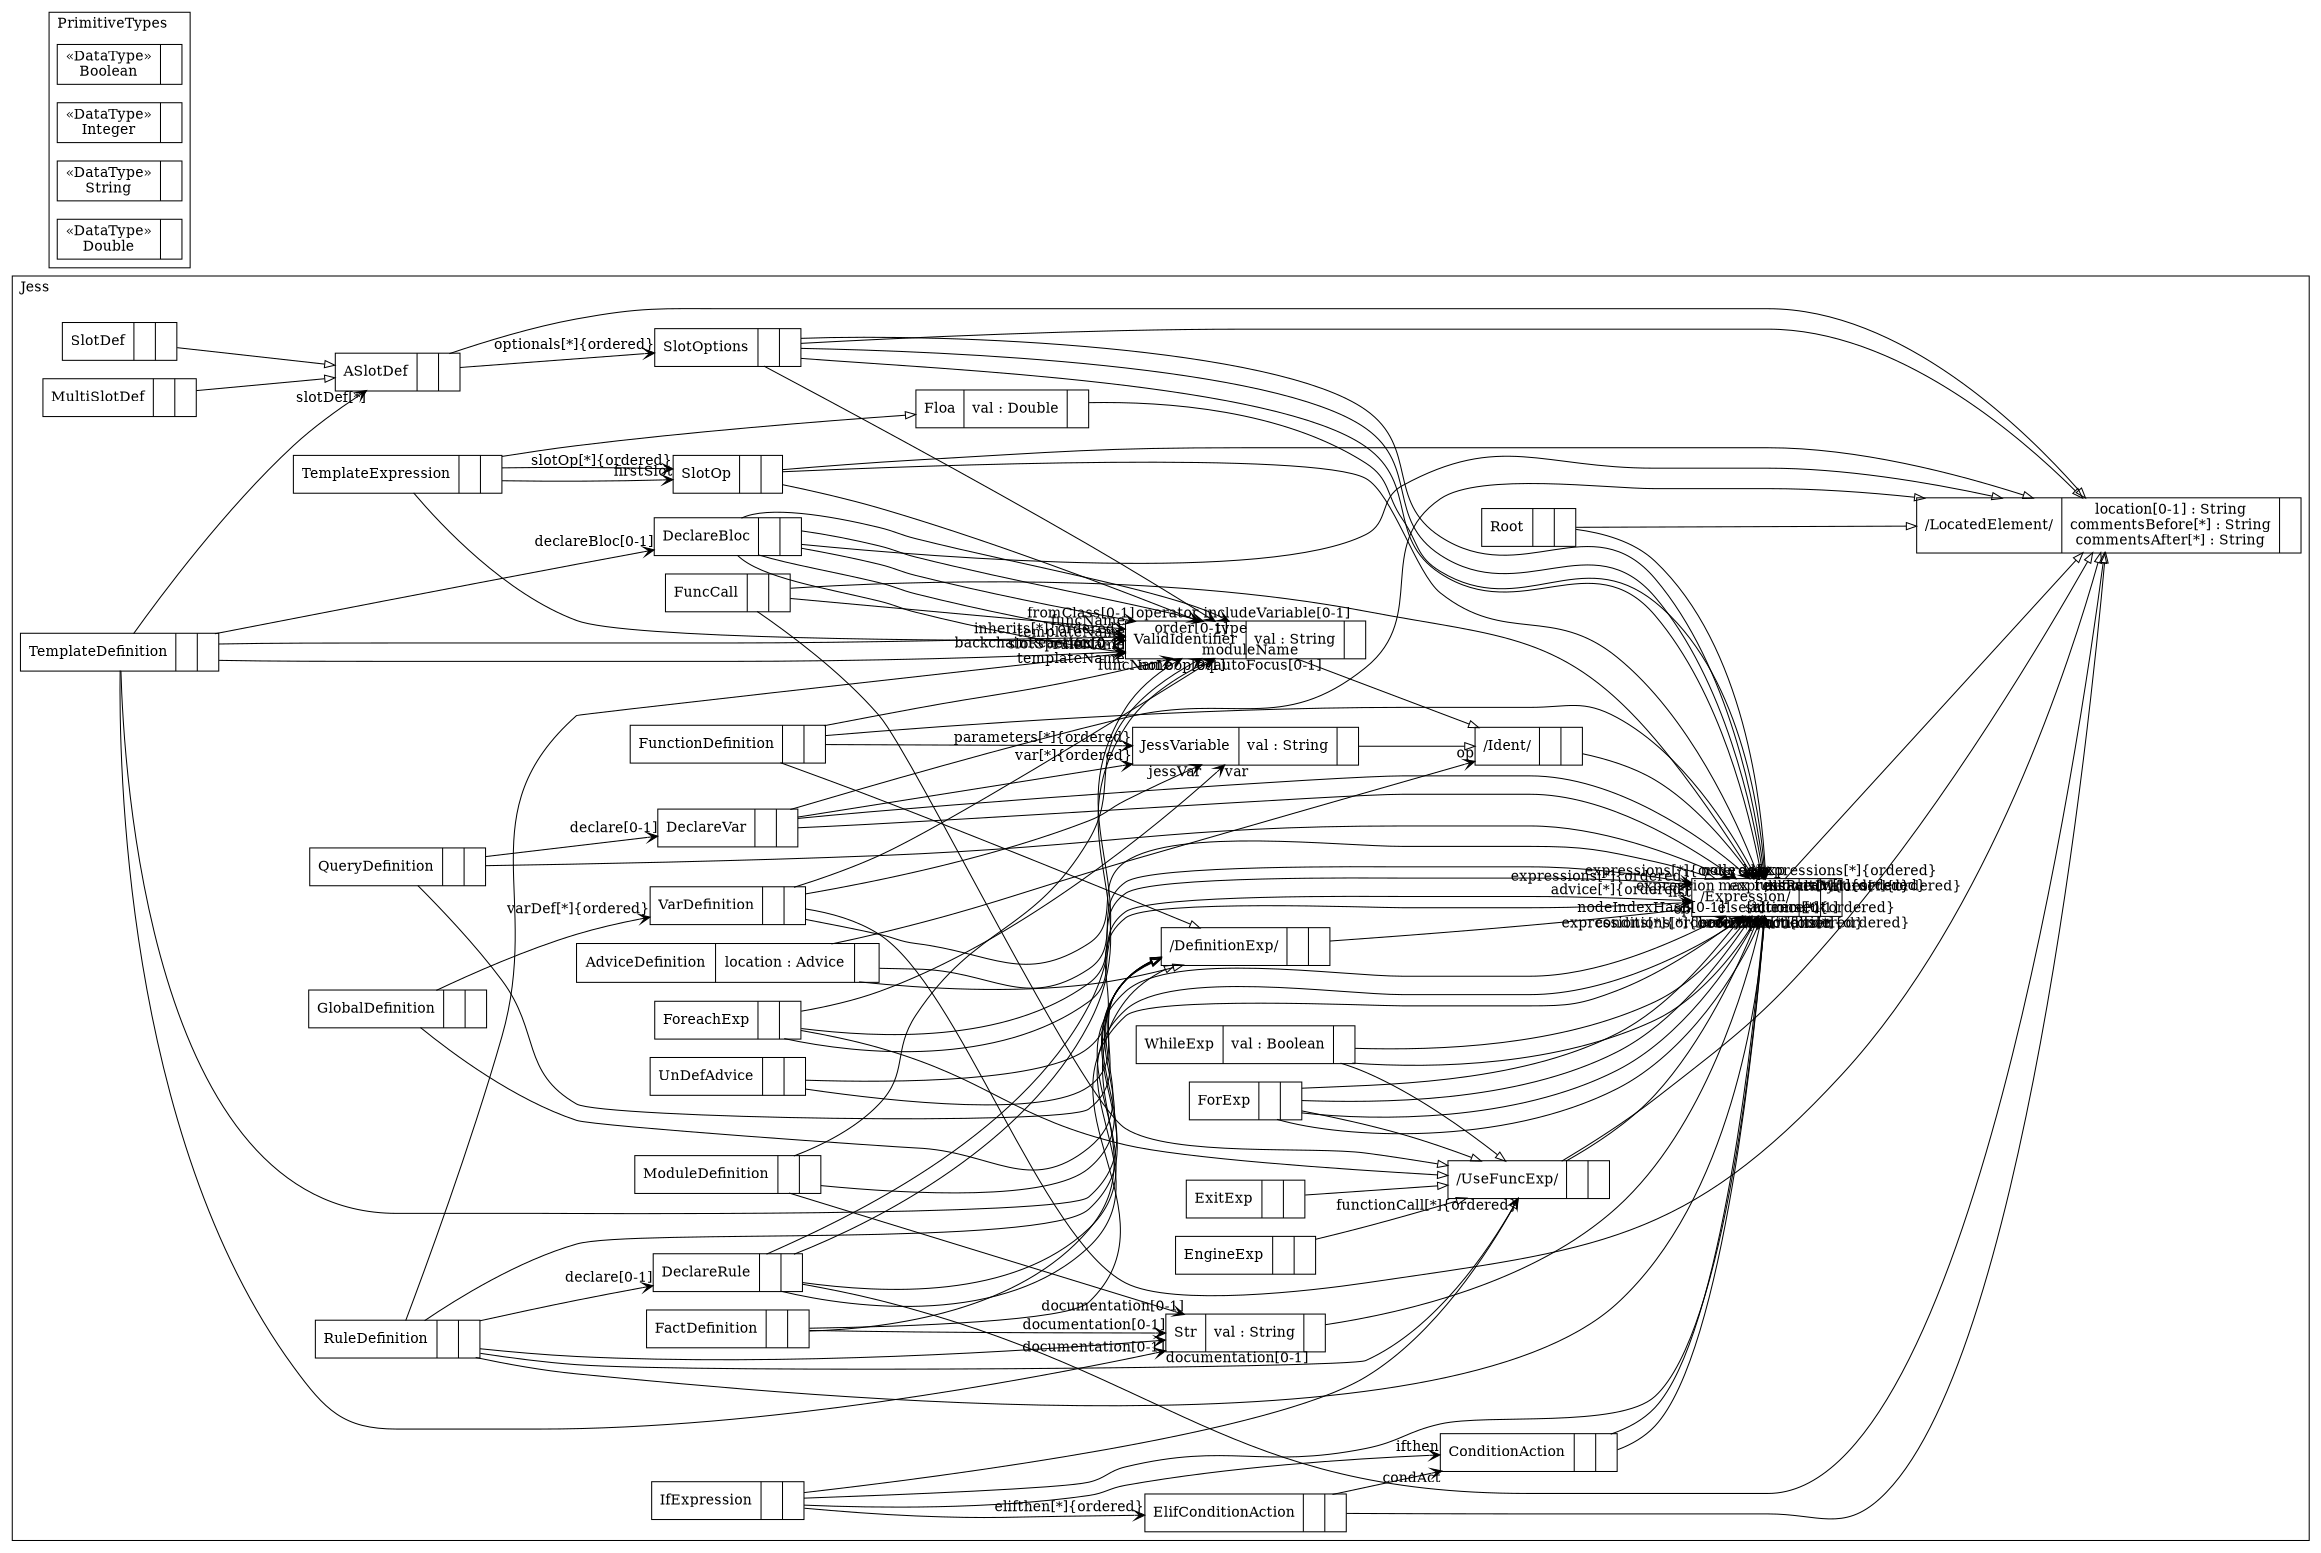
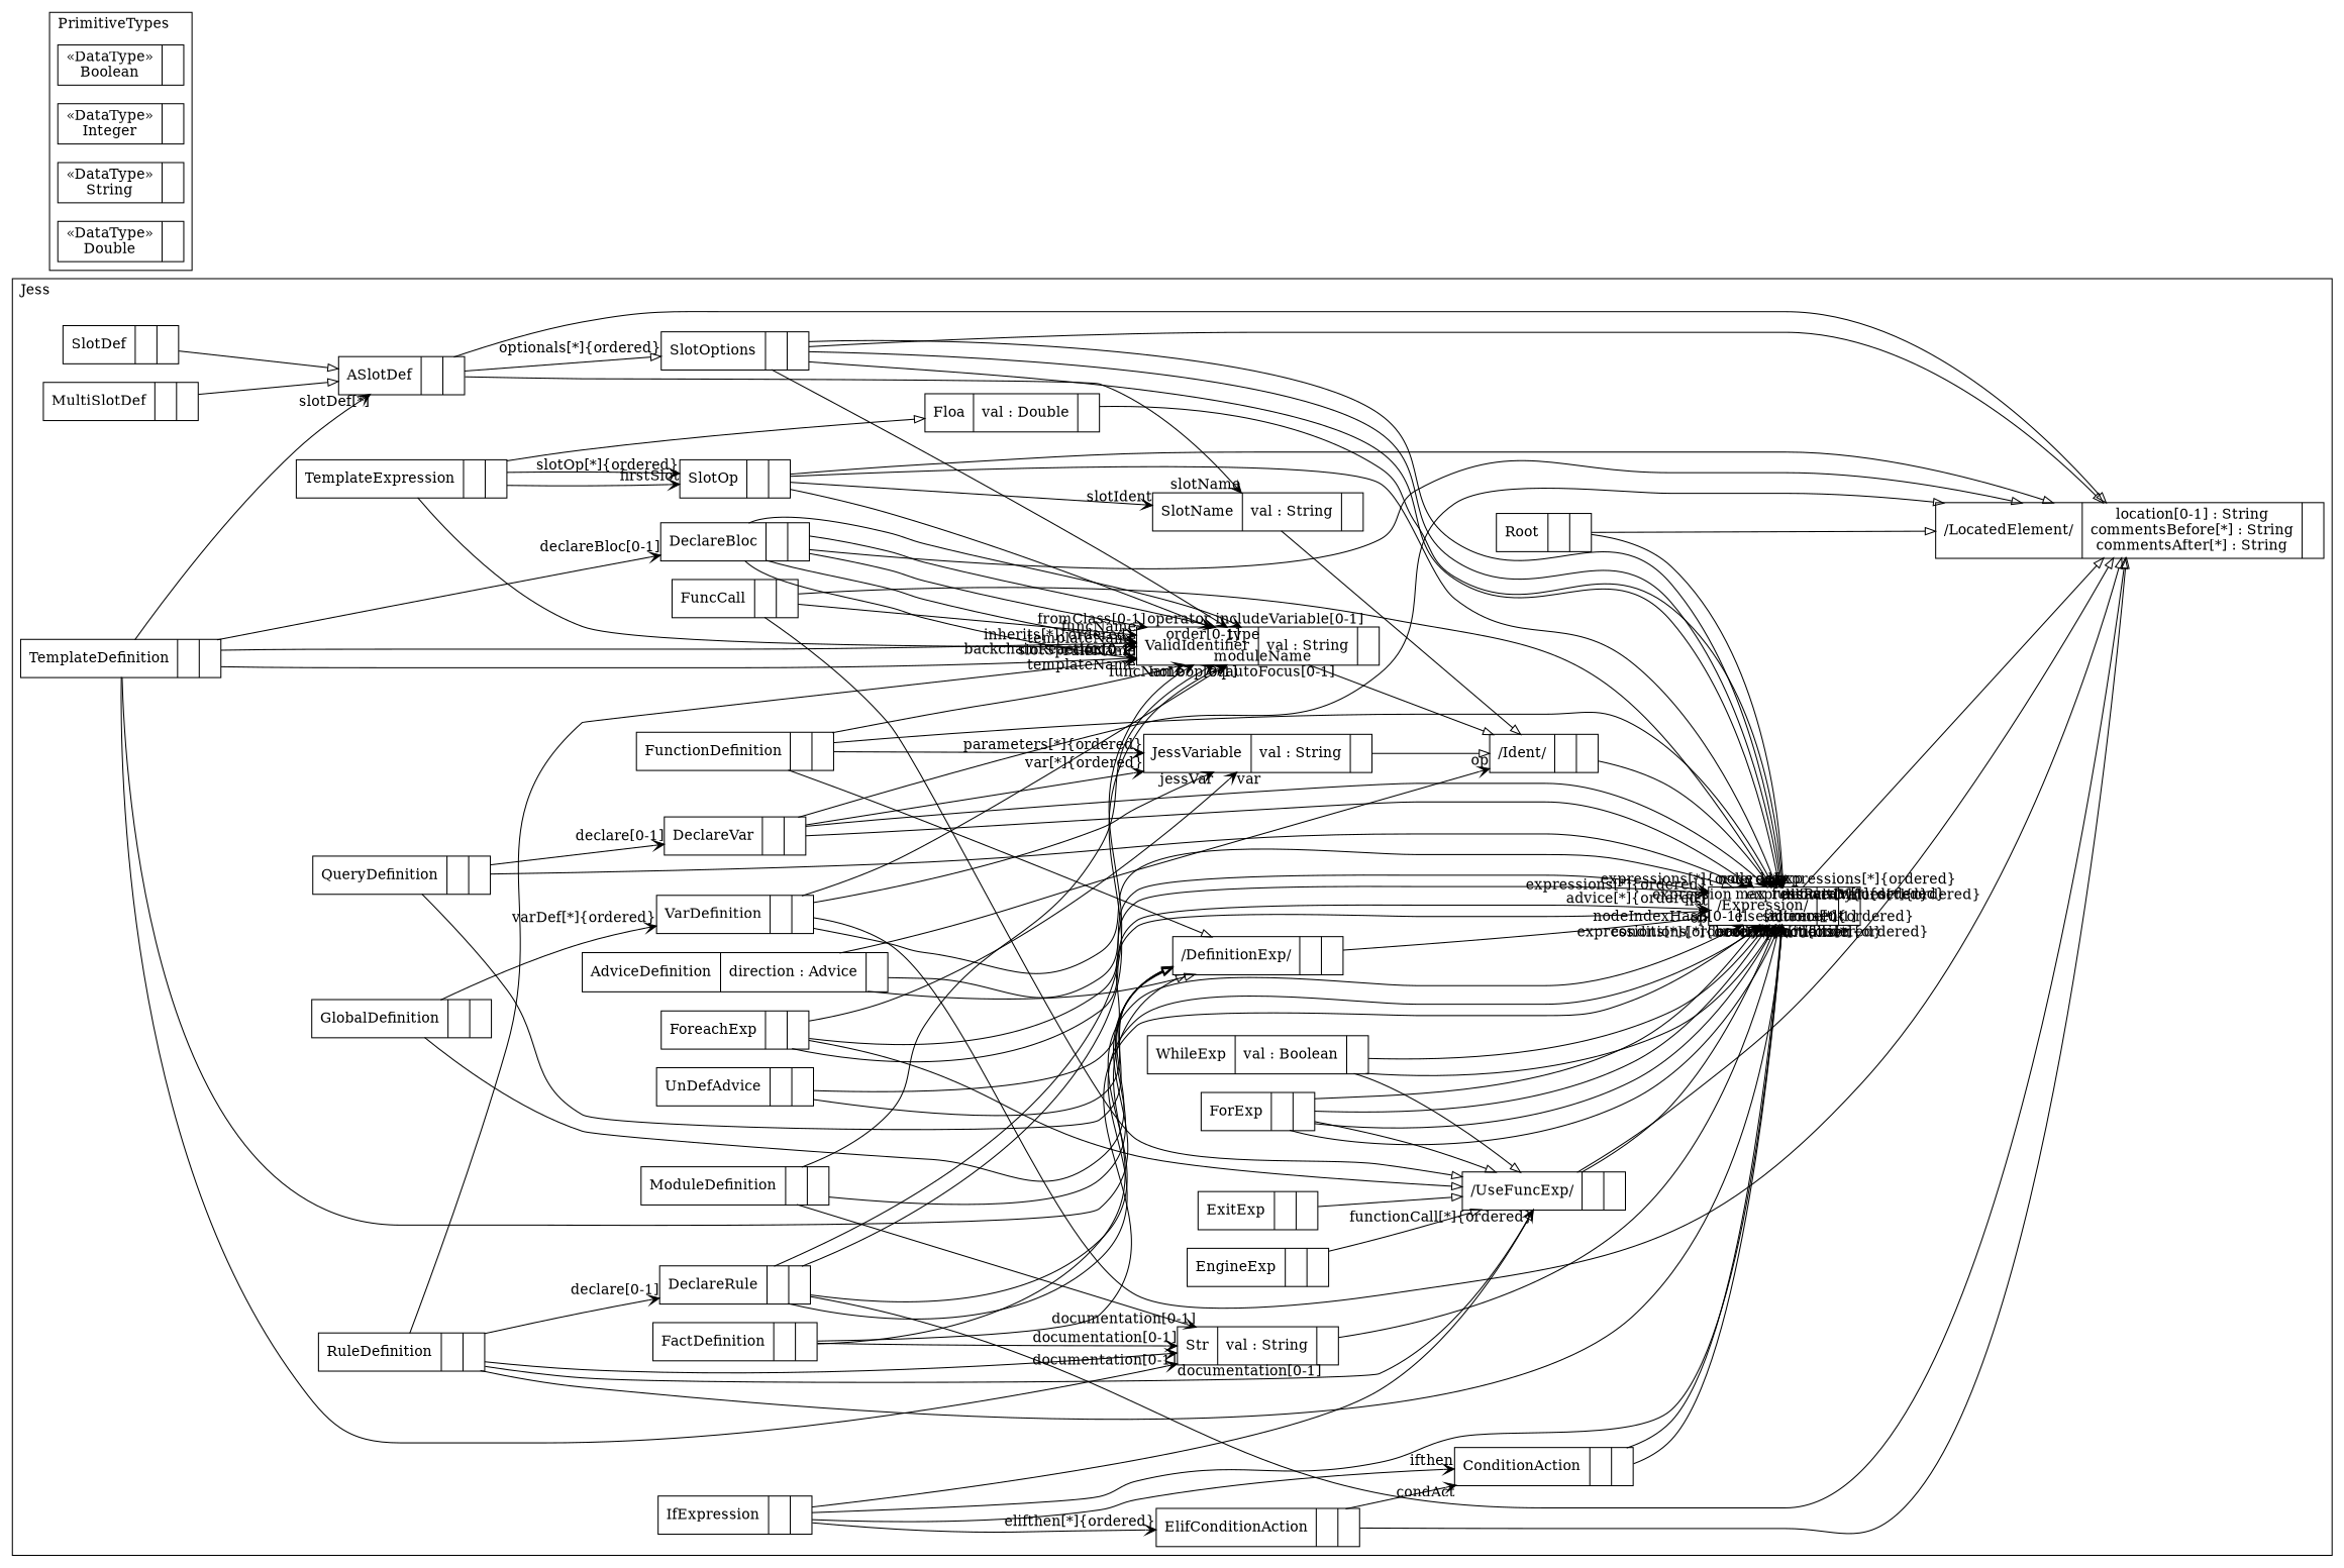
  digraph {
    compound=true
    labeljust=l
    labelloc=t
    nodeSep=0.75
    rankdir=LR
    node [shape=record]
    edge [arrowhead=vee constraint=true group=Expression minlen=2 arrowtail=diamond]
    n1 [label="{/LocatedElement/|location[0-1] : String\ncommentsBefore[*] : String\ncommentsAfter[*] : String| }"]
    n2 [label="{Root| | }"]
    n3 [label="{/Expression/| | }"]
    n4 [label="{Floa|val : Double| }"]
    n5 [label="{Str|val : String| }"]
    n6 [label="{/Ident/| | }"]
    n7 [label="{ValidIdentifier|val : String| }"]
+   n8 [label="{SlotName|val : String| }"]
    n9 [label="{JessVariable|val : String| }"]
    n10 [label="{TemplateExpression| | }"]
    n11 [label="{SlotOp| | }"]
    n12 [label="{/DefinitionExp/| | }"]
    n13 [label="{GlobalDefinition| | }"]
    n14 [label="{VarDefinition| | }"]
    n15 [label="{FunctionDefinition| | }"]
-   n16 [label="{AdviceDefinition|location : Advice| }"]
+   n16 [label="{AdviceDefinition|direction : Advice| }"]
    n17 [label="{UnDefAdvice| | }"]
    n18 [label="{FactDefinition| | }"]
    n19 [label="{RuleDefinition| | }"]
    n20 [label="{DeclareRule| | }"]
    n21 [label="{/UseFuncExp/| | }"]
    n22 [label="{ModuleDefinition| | }"]
    n23 [label="{QueryDefinition| | }"]
    n24 [label="{DeclareVar| | }"]
    n25 [label="{TemplateDefinition| | }"]
    n26 [label="{DeclareBloc| | }"]
    n27 [label="{ASlotDef| | }"]
    n28 [label="{SlotOptions| | }"]
    n29 [label="{SlotDef| | }"]
    n30 [label="{MultiSlotDef| | }"]
    n31 [label="{WhileExp|val : Boolean| }"]
    n32 [label="{ForExp| | }"]
    n33 [label="{ForeachExp| | }"]
    n34 [label="{FuncCall| | }"]
    n35 [label="{EngineExp| | }"]
    n36 [label="{ExitExp| | }"]
    n37 [label="{IfExpression| | }"]
    n38 [label="{ConditionAction| | }"]
    n39 [label="{ElifConditionAction| | }"]
    n40 [label="{&#171;DataType&#187;\nBoolean|}"]
    n41 [label="{&#171;DataType&#187;\nInteger|}"]
    n42 [label="{&#171;DataType&#187;\nString|}"]
    n43 [label="{&#171;DataType&#187;\nDouble|}"]
    subgraph cluster_1 {
      color=black
      label=Jess
      n1
      n2
      n3
      n4
      n5
      n6
      n7
+     n8
      n9
      n10
      n11
      n12
      n13
      n14
      n15
      n16
      n17
      n18
      n19
      n20
      n21
      n22
      n23
      n24
      n25
      n26
      n27
      n28
      n29
      n30
      n31
      n32
      n33
      n34
      n35
      n36
      n37
      n38
      n39
    }
    subgraph cluster_2 {
      color=black
      label=PrimitiveTypes
      n40
      n41
      n42
      n43
    }
    n2 -> n1 [arrowhead=onormal group=LocatedElement arrowtail=""]
    n2 -> n3 [headlabel="expressions[*]{ordered}"]
    n3 -> n1 [arrowhead=onormal group=LocatedElement arrowtail=""]
    n4 -> n3 [arrowhead=onormal arrowtail=""]
    n5 -> n3 [arrowhead=onormal arrowtail=""]
    n6 -> n3 [arrowhead=onormal arrowtail=""]
    n7 -> n6 [arrowhead=onormal group=Ident arrowtail=""]
+   n8 -> n6 [arrowhead=onormal group=Ident arrowtail=""]
    n9 -> n6 [arrowhead=onormal group=Ident arrowtail=""]
    n10 -> n4 [arrowhead=onormal arrowtail=""]
    n10 -> n7 [group=ValidIdentifier headlabel=templateName]
    n10 -> n11 [group=SlotOp headlabel=firstSlot]
    n10 -> n11 [group=SlotOp headlabel="slotOp[*]{ordered}"]
    n11 -> n1 [arrowhead=onormal group=LocatedElement arrowtail=""]
    n11 -> n3 [headlabel=exp]
    n11 -> n7 [group=ValidIdentifier headlabel=operator]
+   n11 -> n8 [group=SlotName headlabel=slotIdent]
    n12 -> n3 [arrowhead=onormal arrowtail=""]
    n13 -> n12 [arrowhead=onormal group=DefinitionExp arrowtail=""]
    n13 -> n14 [group=VarDefinition headlabel="varDef[*]{ordered}"]
    n14 -> n1 [arrowhead=onormal group=LocatedElement arrowtail=""]
    n14 -> n3 [arrowhead=onormal headlabel=expression]
    n14 -> n7 [group=ValidIdentifier headlabel=eq]
    n14 -> n9 [group=JessVariable headlabel=jessVar]
    n15 -> n3 [headlabel="expressions[*]{ordered}"]
    n15 -> n7 [group=ValidIdentifier headlabel=funcName]
    n15 -> n9 [group=JessVariable headlabel="parameters[*]{ordered}"]
    n15 -> n12 [arrowhead=onormal group=DefinitionExp arrowtail=""]
    n16 -> n3 [headlabel="advice[*]{ordered}"]
    n16 -> n6 [group=Ident headlabel=op]
    n16 -> n12 [arrowhead=onormal group=DefinitionExp arrowtail=""]
    n17 -> n3 [headlabel=op]
    n17 -> n12 [arrowhead=onormal group=DefinitionExp arrowtail=""]
    n18 -> n3 [headlabel="fact[*]{ordered}"]
    n18 -> n5 [group=Str headlabel="documentation[0-1]"]
    n18 -> n12 [arrowhead=onormal group=DefinitionExp arrowtail=""]
    n19 -> n3 [headlabel="conditions[*]{ordered}"]
    n19 -> n5 [group=Str headlabel="documentation[0-1]"]
    n19 -> n7 [group=ValidIdentifier headlabel=ruleName]
-   n19 -> n12 [arrowhead=onormal group=DefinitionExp arrowtail=""]
    n19 -> n20 [group=DeclareRule headlabel="declare[0-1]"]
    n19 -> n21 [group=UseFuncExp headlabel="functionCall[*]{ordered}"]
    n20 -> n1 [arrowhead=onormal group=LocatedElement arrowtail=""]
    n20 -> n3 [headlabel="salience[0-1]"]
    n20 -> n3 [headlabel="nodeIndexHash[0-1]"]
    n20 -> n7 [group=ValidIdentifier headlabel="autoFocus[0-1]"]
    n20 -> n7 [group=ValidIdentifier headlabel="noLoop[0-1]"]
    n21 -> n1 [arrowhead=onormal group=LocatedElement arrowtail=""]
    n21 -> n3 [arrowhead=onormal arrowtail=""]
    n22 -> n5 [group=Str headlabel="documentation[0-1]"]
    n22 -> n7 [group=ValidIdentifier headlabel=moduleName]
    n22 -> n12 [arrowhead=onormal group=DefinitionExp arrowtail=""]
    n23 -> n3 [headlabel="expressions[*]{ordered}"]
    n23 -> n12 [arrowhead=onormal group=DefinitionExp arrowtail=""]
    n23 -> n24 [group=DeclareVar headlabel="declare[0-1]"]
    n24 -> n1 [arrowhead=onormal group=LocatedElement arrowtail=""]
    n24 -> n3 [headlabel="node"]
    n24 -> n3 [headlabel=max]
    n24 -> n9 [group=JessVariable headlabel="var[*]{ordered}"]
    n25 -> n5 [group=Str headlabel="documentation[0-1]"]
    n25 -> n7 [group=ValidIdentifier headlabel=templateName]
    n25 -> n7 [group=ValidIdentifier headlabel="inherits[*]{ordered}"]
    n25 -> n12 [arrowhead=onormal group=DefinitionExp arrowtail=""]
    n25 -> n26 [group=DeclareBloc headlabel="declareBloc[0-1]"]
    n25 -> n27 [group=ASlotDef headlabel="slotDef[*]"]
    n26 -> n1 [arrowhead=onormal group=LocatedElement arrowtail=""]
    n26 -> n7 [group=ValidIdentifier headlabel="slotSpecific[0-1]"]
    n26 -> n7 [group=ValidIdentifier headlabel="backchainReaction[0-1]"]
    n26 -> n7 [group=ValidIdentifier headlabel="fromClass[0-1]"]
    n26 -> n7 [group=ValidIdentifier headlabel="includeVariable[0-1]"]
    n26 -> n7 [group=ValidIdentifier headlabel="order[0-1]"]
    n27 -> n1 [arrowhead=onormal group=LocatedElement arrowtail=""]
-   n27 -> n28 [group=SlotOptions headlabel="optionals[*]{ordered}"]
+   n27 -> n8 [group=SlotName headlabel=slotName]
+   n27 -> n28 [arrowhead=onormal group=SlotOptions headlabel="optionals[*]{ordered}"]
    n28 -> n1 [arrowhead=onormal group=LocatedElement arrowtail=""]
    n28 -> n3 [headlabel=def]
    n28 -> n3 [headlabel=defaultDyn]
    n28 -> n3 [headlabel="allowedValues[*]{ordered}"]
    n28 -> n7 [group=ValidIdentifier headlabel=type]
    n29 -> n27 [arrowhead=onormal group=ASlotDef arrowtail=""]
    n30 -> n27 [arrowhead=onormal group=ASlotDef arrowtail=""]
    n31 -> n3 [headlabel=boolExp]
    n31 -> n3 [headlabel="actions[*]{ordered}"]
    n31 -> n21 [arrowhead=onormal group=UseFuncExp arrowtail=""]
    n32 -> n3 [headlabel=initializer]
    n32 -> n3 [headlabel=condition]
    n32 -> n3 [headlabel=increment]
    n32 -> n3 [headlabel="expressions[*]{ordered}"]
    n32 -> n21 [arrowhead=onormal group=UseFuncExp arrowtail=""]
    n33 -> n3 [headlabel=list]
    n33 -> n3 [headlabel="expressions[*]{ordered}"]
    n33 -> n9 [group=JessVariable headlabel=var]
    n33 -> n21 [arrowhead=onormal group=UseFuncExp arrowtail=""]
    n34 -> n3 [headlabel="funcParam[*]{ordered}"]
    n34 -> n7 [group=ValidIdentifier headlabel=funcName]
    n34 -> n21 [arrowhead=onormal group=UseFuncExp arrowtail=""]
    n35 -> n21 [arrowhead=onormal group=UseFuncExp arrowtail=""]
    n36 -> n21 [arrowhead=onormal group=UseFuncExp arrowtail=""]
    n37 -> n3 [headlabel="else[*]"]
    n37 -> n21 [arrowhead=onormal group=UseFuncExp arrowtail=""]
    n37 -> n38 [group=ConditionAction headlabel=ifthen]
    n37 -> n39 [group=ElifConditionAction headlabel="elifthen[*]{ordered}"]
    n38 -> n3 [headlabel=condition]
    n38 -> n3 [headlabel="actions[*]{ordered}"]
    n39 -> n1 [arrowhead=onormal group=LocatedElement arrowtail=""]
    n39 -> n38 [group=ConditionAction headlabel=condAct]
  }
